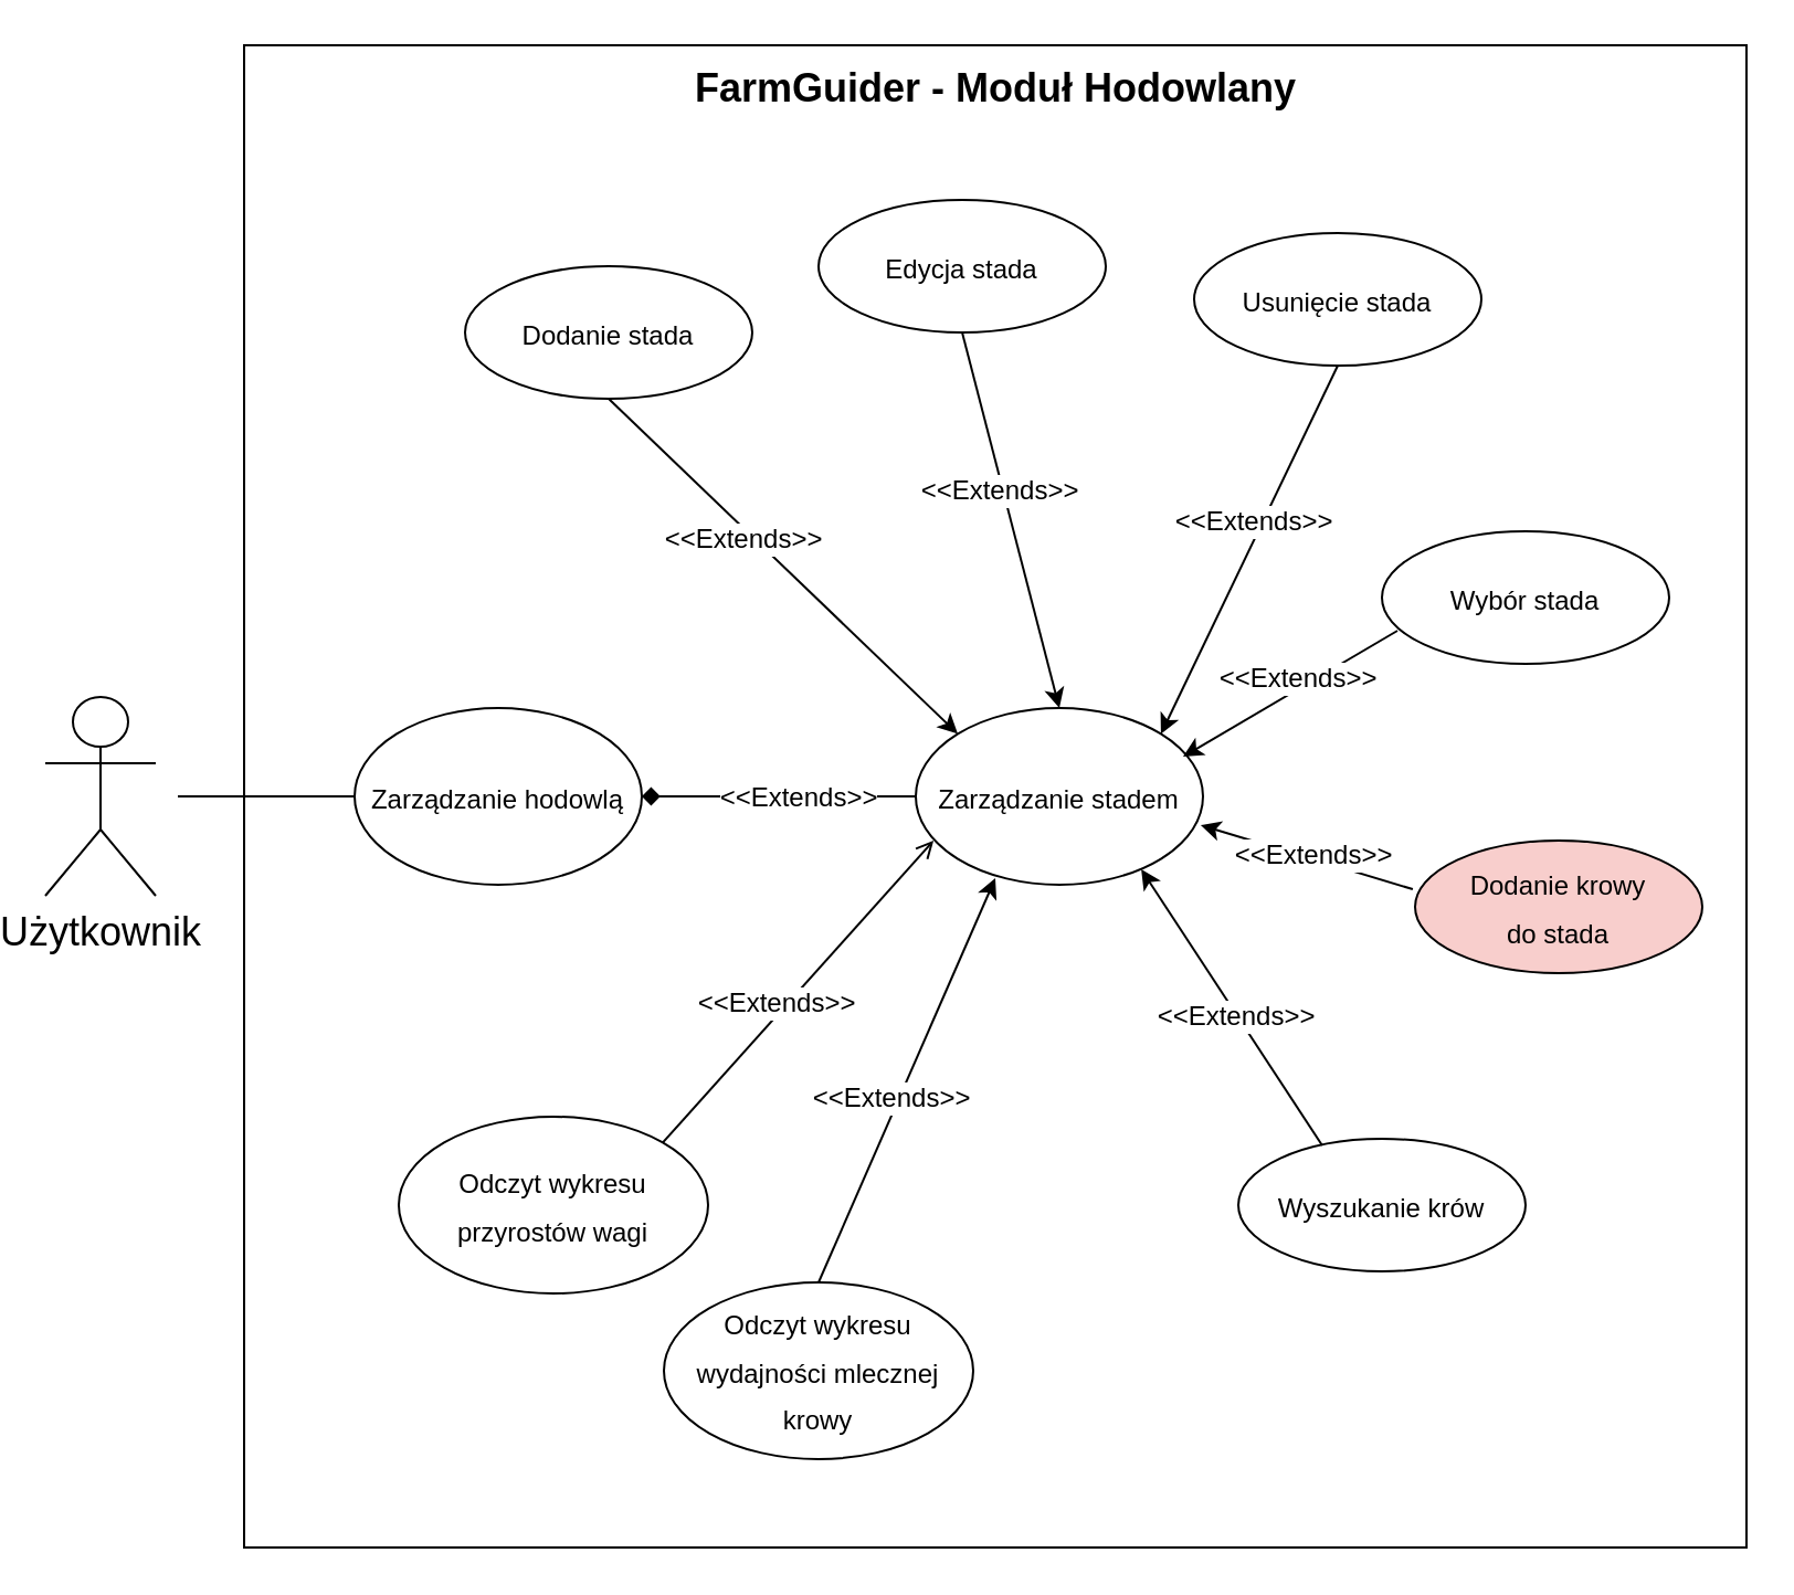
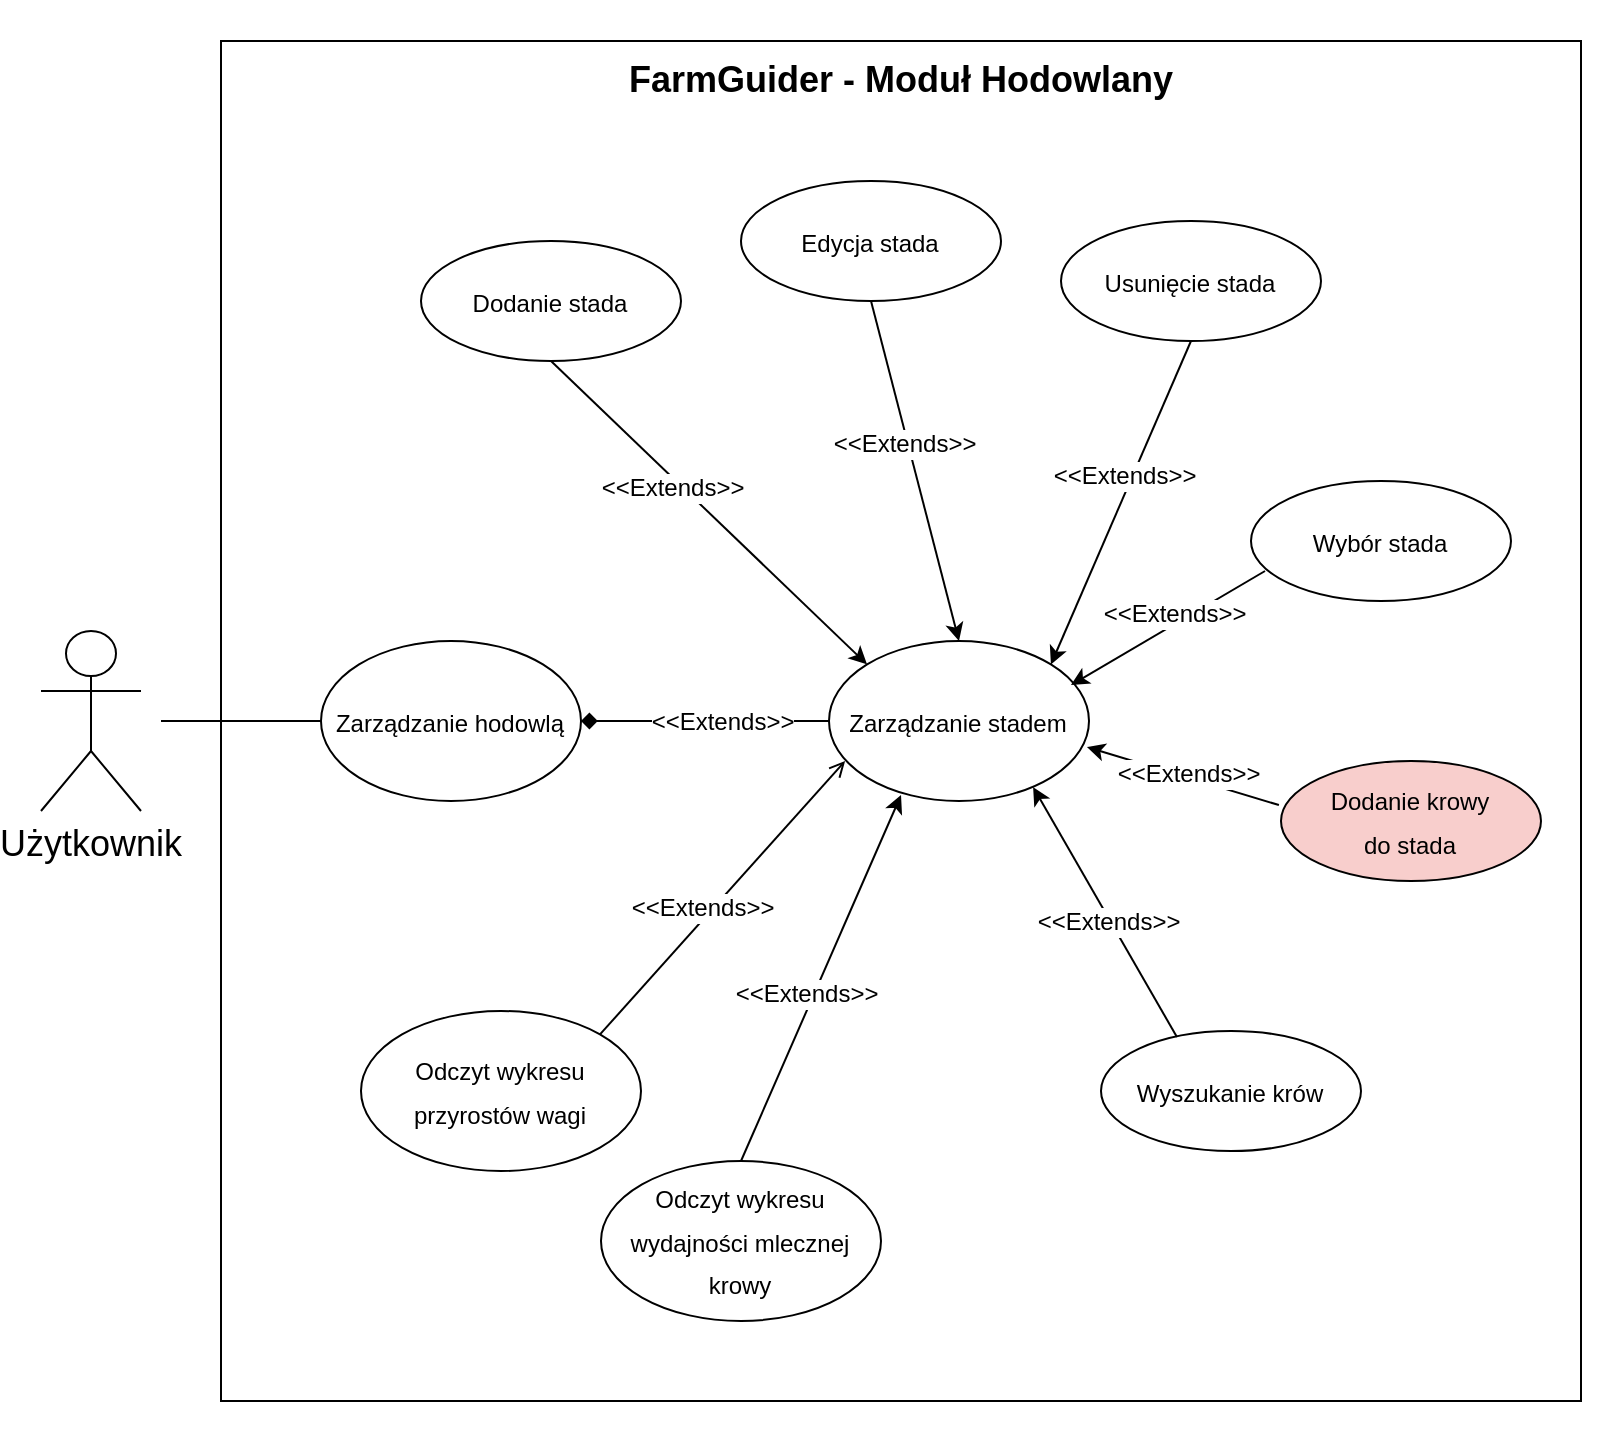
  <mxCell id="0" />
  <mxCell id="1" parent="0" />
  <mxCell id="2" value="" style="whiteSpace=wrap;html=1;aspect=fixed;" parent="1" vertex="1"><mxGeometry x="110" y="20" width="680" height="680" as="geometry" /></mxCell>
  <mxCell id="3" value="&lt;div style=&quot;font-size: 18px;&quot; align=&quot;center&quot;&gt;&lt;font style=&quot;font-size: 18px;&quot;&gt;&lt;b&gt;FarmGuider &lt;font style=&quot;font-size: 18px;&quot;&gt;- Moduł Hodowlany&lt;/font&gt;&lt;br&gt;&lt;/b&gt;&lt;/font&gt;&lt;/div&gt;" style="text;html=1;strokeColor=none;fillColor=none;spacing=5;spacingTop=-20;whiteSpace=wrap;overflow=hidden;rounded=0;align=center;" parent="1" vertex="1"><mxGeometry x="295.63" y="40" width="308.75" height="30" as="geometry" /></mxCell>
  <mxCell id="4" value="&lt;font style=&quot;font-size: 12px;&quot;&gt;Zarządzanie hodowlą&lt;br&gt;&lt;/font&gt;" style="ellipse;whiteSpace=wrap;html=1;fontSize=18;" parent="1" vertex="1"><mxGeometry x="160" y="320" width="130" height="80" as="geometry" /></mxCell>
  <mxCell id="5" value="Użytkownik" style="shape=umlActor;verticalLabelPosition=bottom;verticalAlign=top;html=1;outlineConnect=0;fontSize=18;" vertex="1" parent="1"><mxGeometry x="20" y="315" width="50" height="90" as="geometry" /></mxCell>
  <mxCell id="6" style="edgeStyle=orthogonalEdgeStyle;rounded=0;orthogonalLoop=1;jettySize=auto;html=1;entryX=0;entryY=0.5;entryDx=0;entryDy=0;fontSize=12;endArrow=none;endFill=0;" edge="1" parent="1" target="4"><mxGeometry relative="1" as="geometry"><mxPoint x="80" y="360" as="sourcePoint" /><Array as="points"><mxPoint x="80" y="360" /></Array><mxPoint x="610" y="230" as="targetPoint" /></mxGeometry></mxCell>
  <mxCell id="7" value="&lt;font style=&quot;font-size: 12px;&quot;&gt;Zarządzanie stadem&lt;br&gt;&lt;/font&gt;" style="ellipse;whiteSpace=wrap;html=1;fontSize=18;" vertex="1" parent="1"><mxGeometry x="414" y="320" width="130" height="80" as="geometry" /></mxCell>
  <mxCell id="8" value="&lt;div&gt;&lt;font style=&quot;font-size: 12px;&quot;&gt;Dodanie stada&lt;/font&gt;&lt;/div&gt;" style="ellipse;whiteSpace=wrap;html=1;fontSize=18;" vertex="1" parent="1"><mxGeometry x="210" y="120" width="130" height="60" as="geometry" /></mxCell>
  <mxCell id="9" value="&lt;font style=&quot;font-size: 12px;&quot;&gt;Edycja stada&lt;br&gt;&lt;/font&gt;" style="ellipse;whiteSpace=wrap;html=1;fontSize=18;" vertex="1" parent="1"><mxGeometry x="370" y="90" width="130" height="60" as="geometry" /></mxCell>
- <mxCell id="10" value="&lt;font style=&quot;font-size: 12px;&quot;&gt;Usunięcie stada&lt;br&gt;&lt;/font&gt;" style="ellipse;whiteSpace=wrap;html=1;fontSize=18;" vertex="1" parent="1"><mxGeometry x="540" y="105" width="130" height="60" as="geometry" /></mxCell>
+ <mxCell id="10" value="&lt;font style=&quot;font-size: 12px;&quot;&gt;Usunięcie stada&lt;br&gt;&lt;/font&gt;" style="ellipse;whiteSpace=wrap;html=1;fontSize=18;" vertex="1" parent="1"><mxGeometry x="530" y="110" width="130" height="60" as="geometry" /></mxCell>
  <mxCell id="11" value="" style="endArrow=diamond;html=1;rounded=0;entryX=1;entryY=0.5;entryDx=0;entryDy=0;exitX=0;exitY=0.5;exitDx=0;exitDy=0;" edge="1" parent="1" source="7" target="4"><mxGeometry width="50" height="50" relative="1" as="geometry"><mxPoint x="370" y="170" as="sourcePoint" /><mxPoint x="235" y="330" as="targetPoint" /></mxGeometry></mxCell>
  <mxCell id="12" value="&lt;font style=&quot;font-size: 12px;&quot;&gt;&amp;lt;&amp;lt;Extends&amp;gt;&amp;gt;&lt;/font&gt;" style="edgeLabel;html=1;align=center;verticalAlign=middle;resizable=0;points=[];rotation=0;" vertex="1" connectable="0" parent="11"><mxGeometry x="-0.122" relative="1" as="geometry"><mxPoint as="offset" /></mxGeometry></mxCell>
  <mxCell id="13" value="" style="endArrow=classic;html=1;rounded=0;entryX=0;entryY=0;entryDx=0;entryDy=0;exitX=0.5;exitY=1;exitDx=0;exitDy=0;" edge="1" parent="1" source="8" target="7"><mxGeometry width="50" height="50" relative="1" as="geometry"><mxPoint x="410" y="340" as="sourcePoint" /><mxPoint x="300" y="370" as="targetPoint" /></mxGeometry></mxCell>
  <mxCell id="14" value="&lt;font style=&quot;font-size: 12px;&quot;&gt;&amp;lt;&amp;lt;Extends&amp;gt;&amp;gt;&lt;/font&gt;" style="edgeLabel;html=1;align=center;verticalAlign=middle;resizable=0;points=[];rotation=0;" vertex="1" connectable="0" parent="13"><mxGeometry x="-0.122" relative="1" as="geometry"><mxPoint x="-9" y="-3" as="offset" /></mxGeometry></mxCell>
  <mxCell id="15" value="" style="endArrow=classic;html=1;rounded=0;entryX=0.5;entryY=0;entryDx=0;entryDy=0;exitX=0.5;exitY=1;exitDx=0;exitDy=0;" edge="1" parent="1" source="9" target="7"><mxGeometry width="50" height="50" relative="1" as="geometry"><mxPoint x="630" y="270" as="sourcePoint" /><mxPoint x="521" y="312" as="targetPoint" /></mxGeometry></mxCell>
  <mxCell id="16" value="&lt;font style=&quot;font-size: 12px;&quot;&gt;&amp;lt;&amp;lt;Extends&amp;gt;&amp;gt;&lt;/font&gt;" style="edgeLabel;html=1;align=center;verticalAlign=middle;resizable=0;points=[];rotation=0;" vertex="1" connectable="0" parent="15"><mxGeometry x="-0.122" relative="1" as="geometry"><mxPoint x="-3" y="-3" as="offset" /></mxGeometry></mxCell>
  <mxCell id="17" value="" style="endArrow=classic;html=1;rounded=0;entryX=1;entryY=0;entryDx=0;entryDy=0;exitX=0.5;exitY=1;exitDx=0;exitDy=0;" edge="1" parent="1" source="10" target="7"><mxGeometry width="50" height="50" relative="1" as="geometry"><mxPoint x="650" y="340" as="sourcePoint" /><mxPoint x="540" y="340" as="targetPoint" /></mxGeometry></mxCell>
  <mxCell id="18" value="&lt;font style=&quot;font-size: 12px;&quot;&gt;&amp;lt;&amp;lt;Extends&amp;gt;&amp;gt;&lt;/font&gt;" style="edgeLabel;html=1;align=center;verticalAlign=middle;resizable=0;points=[];rotation=0;" vertex="1" connectable="0" parent="17"><mxGeometry x="-0.122" relative="1" as="geometry"><mxPoint x="-3" y="-3" as="offset" /></mxGeometry></mxCell>
  <mxCell id="19" value="&lt;font style=&quot;font-size: 12px;&quot;&gt;Wybór stada&lt;br&gt;&lt;/font&gt;" style="ellipse;whiteSpace=wrap;html=1;fontSize=18;" vertex="1" parent="1"><mxGeometry x="625" y="240" width="130" height="60" as="geometry" /></mxCell>
  <mxCell id="20" value="&lt;font style=&quot;font-size: 12px;&quot;&gt;Dodanie krowy&lt;br&gt; do stada&lt;br&gt;&lt;/font&gt;" style="ellipse;whiteSpace=wrap;html=1;fontSize=18;fillColor=#f8cecc;" vertex="1" parent="1"><mxGeometry x="640" y="380" width="130" height="60" as="geometry" /></mxCell>
- <mxCell id="21" value="&lt;font style=&quot;font-size: 12px;&quot;&gt;Wyszukanie krów&lt;br&gt;&lt;/font&gt;" style="ellipse;whiteSpace=wrap;html=1;fontSize=18;" vertex="1" parent="1"><mxGeometry x="560" y="515" width="130" height="60" as="geometry" /></mxCell>
+ <mxCell id="21" value="&lt;font style=&quot;font-size: 12px;&quot;&gt;Wyszukanie krów&lt;br&gt;&lt;/font&gt;" style="ellipse;whiteSpace=wrap;html=1;fontSize=18;" vertex="1" parent="1"><mxGeometry x="550" y="515" width="130" height="60" as="geometry" /></mxCell>
  <mxCell id="22" value="&lt;font style=&quot;font-size: 12px;&quot;&gt;Odczyt wykresu wydajności mlecznej krowy&lt;br&gt;&lt;/font&gt;" style="ellipse;whiteSpace=wrap;html=1;fontSize=18;" vertex="1" parent="1"><mxGeometry x="300" y="580" width="140" height="80" as="geometry" /></mxCell>
  <mxCell id="23" value="&lt;font style=&quot;font-size: 12px;&quot;&gt;Odczyt wykresu przyrostów wagi&lt;br&gt;&lt;/font&gt;" style="ellipse;whiteSpace=wrap;html=1;fontSize=18;" vertex="1" parent="1"><mxGeometry x="180" y="505" width="140" height="80" as="geometry" /></mxCell>
  <mxCell id="24" value="" style="endArrow=classic;html=1;rounded=0;exitX=0.054;exitY=0.75;exitDx=0;exitDy=0;exitPerimeter=0;" edge="1" parent="1" source="19"><mxGeometry width="50" height="50" relative="1" as="geometry"><mxPoint x="605" y="180" as="sourcePoint" /><mxPoint x="535" y="342" as="targetPoint" /></mxGeometry></mxCell>
  <mxCell id="25" value="&lt;font style=&quot;font-size: 12px;&quot;&gt;&amp;lt;&amp;lt;Extends&amp;gt;&amp;gt;&lt;/font&gt;" style="edgeLabel;html=1;align=center;verticalAlign=middle;resizable=0;points=[];rotation=0;" vertex="1" connectable="0" parent="24"><mxGeometry x="-0.122" relative="1" as="geometry"><mxPoint x="-3" y="-3" as="offset" /></mxGeometry></mxCell>
  <mxCell id="26" value="" style="endArrow=classic;html=1;rounded=0;exitX=-0.008;exitY=0.367;exitDx=0;exitDy=0;exitPerimeter=0;entryX=0.992;entryY=0.663;entryDx=0;entryDy=0;entryPerimeter=0;" edge="1" parent="1" source="20" target="7"><mxGeometry width="50" height="50" relative="1" as="geometry"><mxPoint x="657" y="295" as="sourcePoint" /><mxPoint x="545" y="352" as="targetPoint" /></mxGeometry></mxCell>
  <mxCell id="27" value="&lt;font style=&quot;font-size: 12px;&quot;&gt;&amp;lt;&amp;lt;Extends&amp;gt;&amp;gt;&lt;/font&gt;" style="edgeLabel;html=1;align=center;verticalAlign=middle;resizable=0;points=[];rotation=0;" vertex="1" connectable="0" parent="26"><mxGeometry x="-0.122" relative="1" as="geometry"><mxPoint x="-3" y="-3" as="offset" /></mxGeometry></mxCell>
  <mxCell id="28" value="" style="endArrow=classic;html=1;rounded=0;exitX=0.292;exitY=0.05;exitDx=0;exitDy=0;exitPerimeter=0;entryX=0.785;entryY=0.913;entryDx=0;entryDy=0;entryPerimeter=0;" edge="1" parent="1" source="21" target="7"><mxGeometry width="50" height="50" relative="1" as="geometry"><mxPoint x="649" y="412" as="sourcePoint" /><mxPoint x="553" y="383" as="targetPoint" /></mxGeometry></mxCell>
  <mxCell id="29" value="&lt;font style=&quot;font-size: 12px;&quot;&gt;&amp;lt;&amp;lt;Extends&amp;gt;&amp;gt;&lt;/font&gt;" style="edgeLabel;html=1;align=center;verticalAlign=middle;resizable=0;points=[];rotation=0;" vertex="1" connectable="0" parent="28"><mxGeometry x="-0.122" relative="1" as="geometry"><mxPoint x="-3" y="-3" as="offset" /></mxGeometry></mxCell>
  <mxCell id="30" value="" style="endArrow=classic;html=1;rounded=0;exitX=0.5;exitY=0;exitDx=0;exitDy=0;entryX=0.277;entryY=0.963;entryDx=0;entryDy=0;entryPerimeter=0;" edge="1" parent="1" source="22" target="7"><mxGeometry width="50" height="50" relative="1" as="geometry"><mxPoint x="608" y="528" as="sourcePoint" /><mxPoint x="526" y="403" as="targetPoint" /></mxGeometry></mxCell>
  <mxCell id="31" value="&lt;font style=&quot;font-size: 12px;&quot;&gt;&amp;lt;&amp;lt;Extends&amp;gt;&amp;gt;&lt;/font&gt;" style="edgeLabel;html=1;align=center;verticalAlign=middle;resizable=0;points=[];rotation=0;" vertex="1" connectable="0" parent="30"><mxGeometry x="-0.122" relative="1" as="geometry"><mxPoint x="-3" y="-3" as="offset" /></mxGeometry></mxCell>
  <mxCell id="32" value="" style="endArrow=open;html=1;rounded=0;exitX=1;exitY=0;exitDx=0;exitDy=0;entryX=0.062;entryY=0.75;entryDx=0;entryDy=0;entryPerimeter=0;" edge="1" parent="1" source="23" target="7"><mxGeometry width="50" height="50" relative="1" as="geometry"><mxPoint x="618" y="538" as="sourcePoint" /><mxPoint x="536" y="413" as="targetPoint" /></mxGeometry></mxCell>
  <mxCell id="33" value="&lt;font style=&quot;font-size: 12px;&quot;&gt;&amp;lt;&amp;lt;Extends&amp;gt;&amp;gt;&lt;/font&gt;" style="edgeLabel;html=1;align=center;verticalAlign=middle;resizable=0;points=[];rotation=0;" vertex="1" connectable="0" parent="32"><mxGeometry x="-0.122" relative="1" as="geometry"><mxPoint x="-3" y="-3" as="offset" /></mxGeometry></mxCell>
